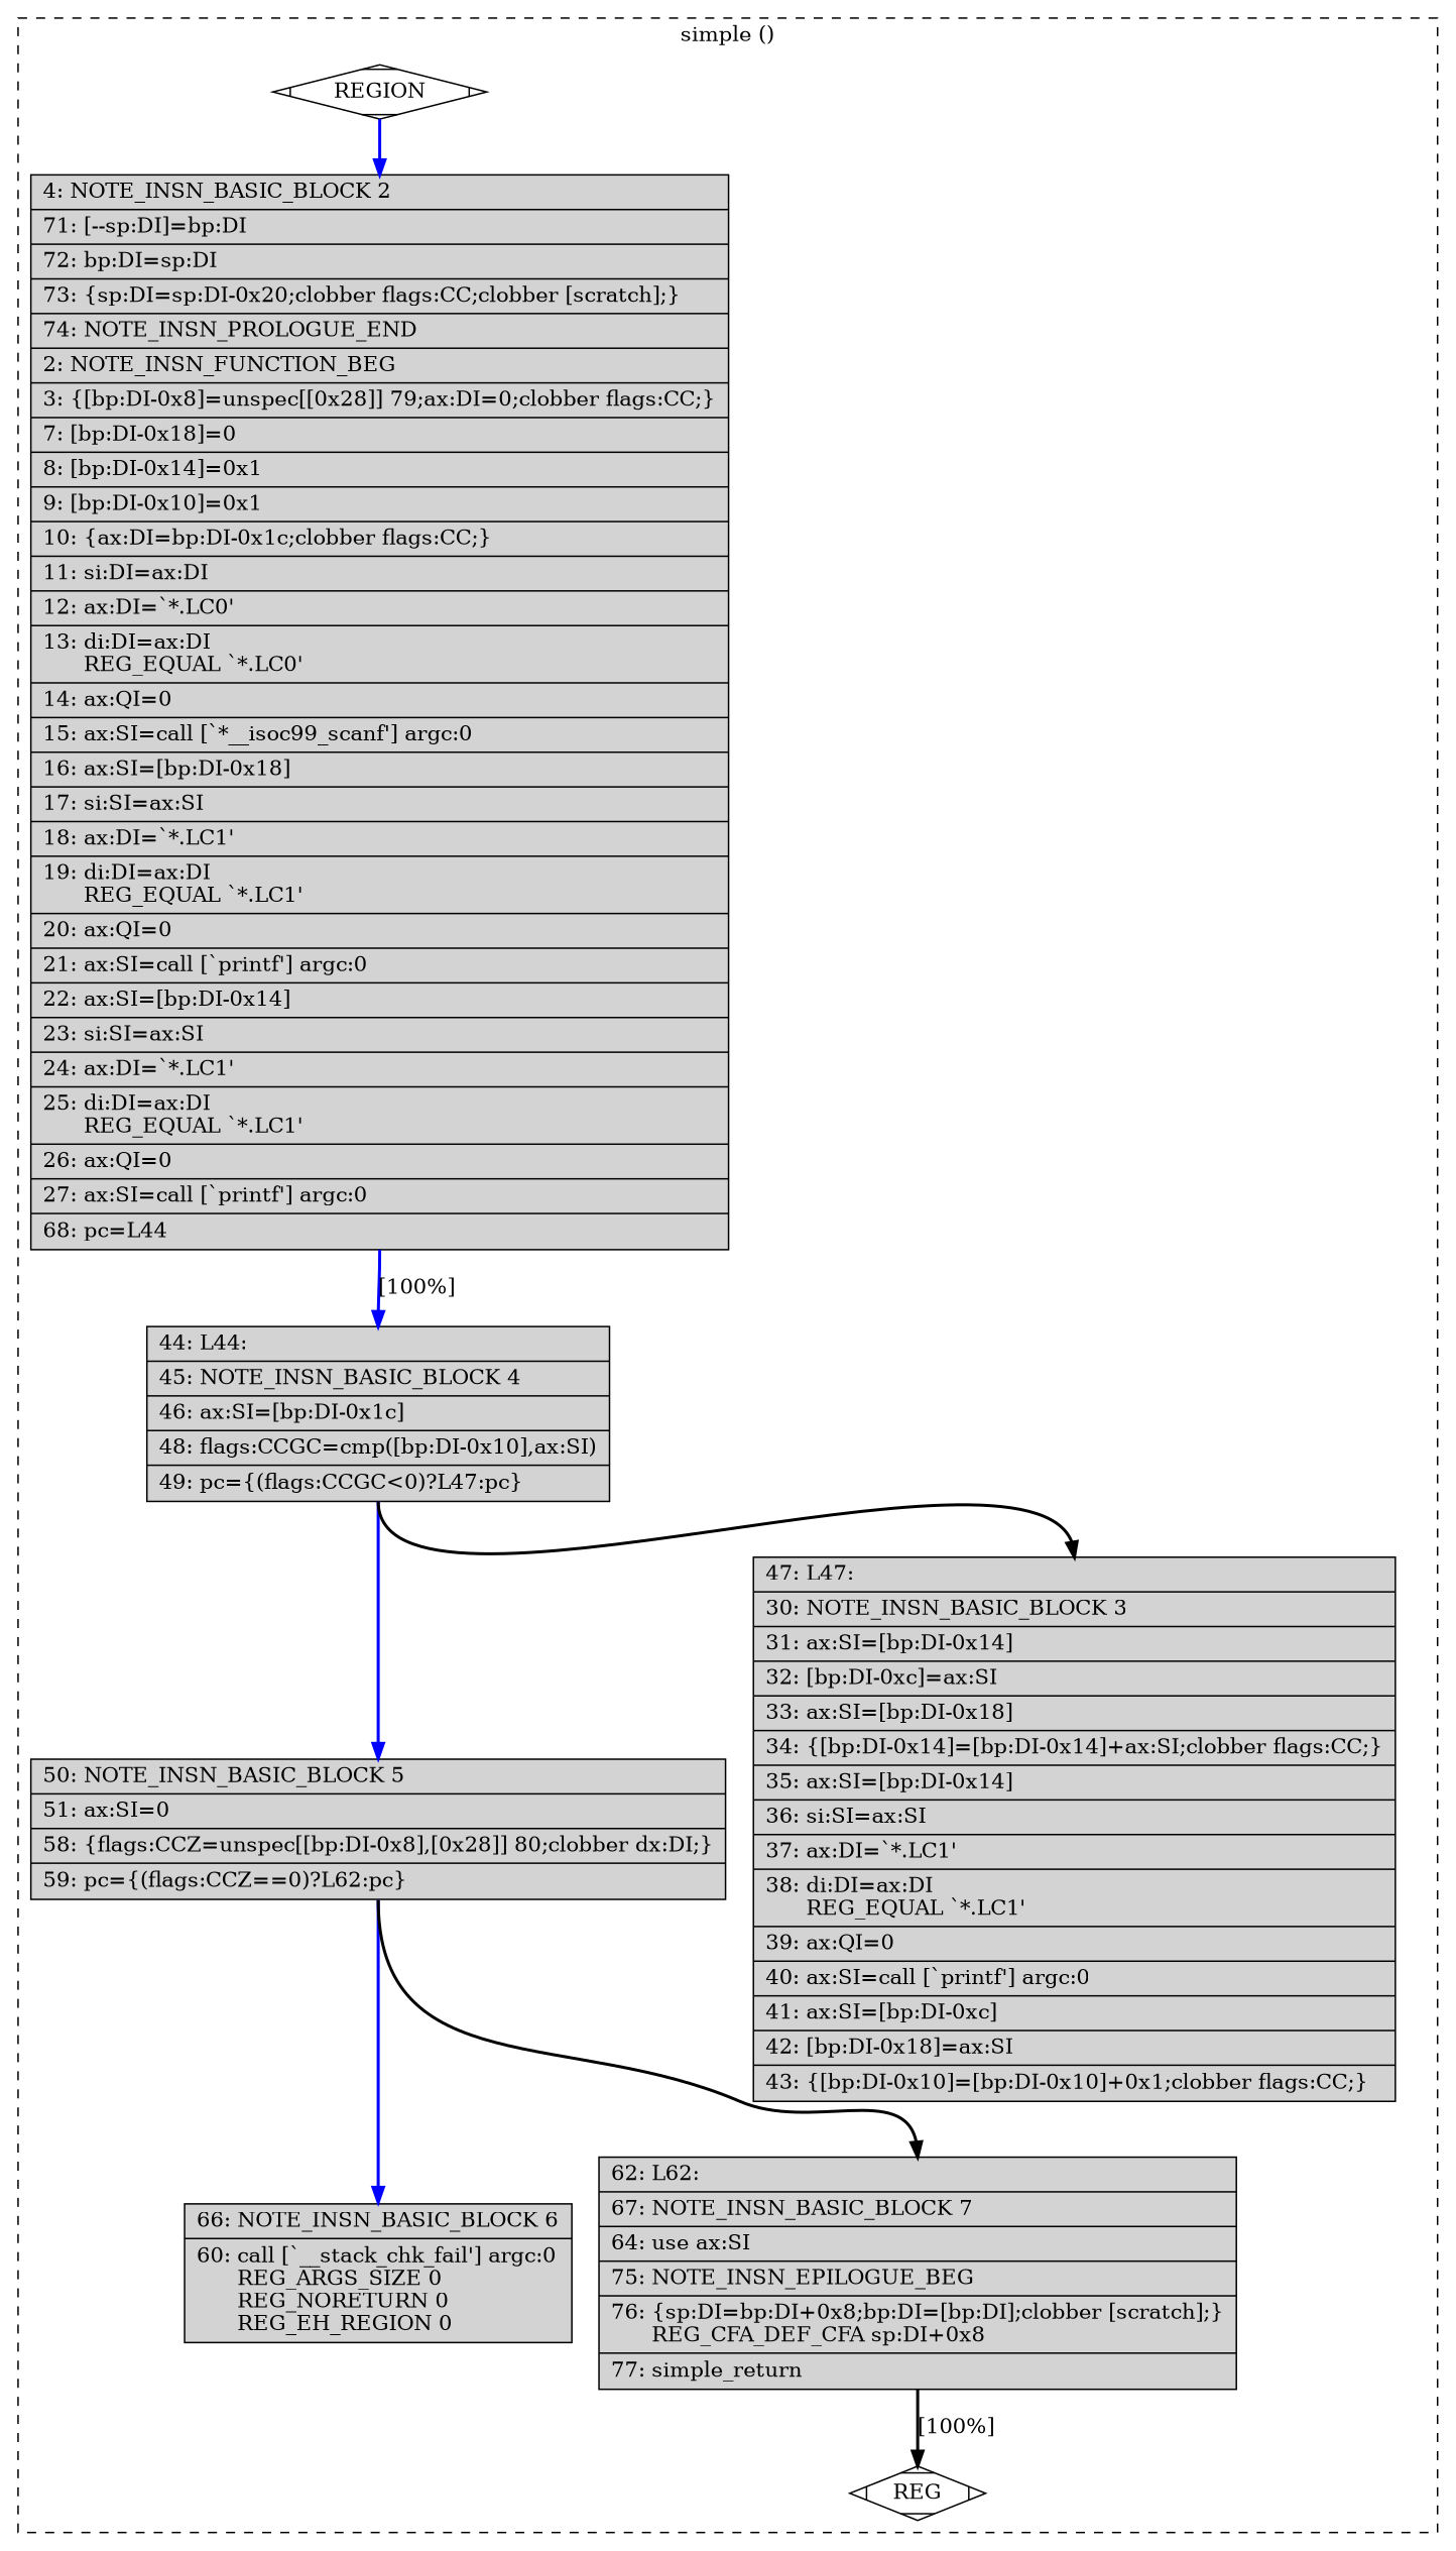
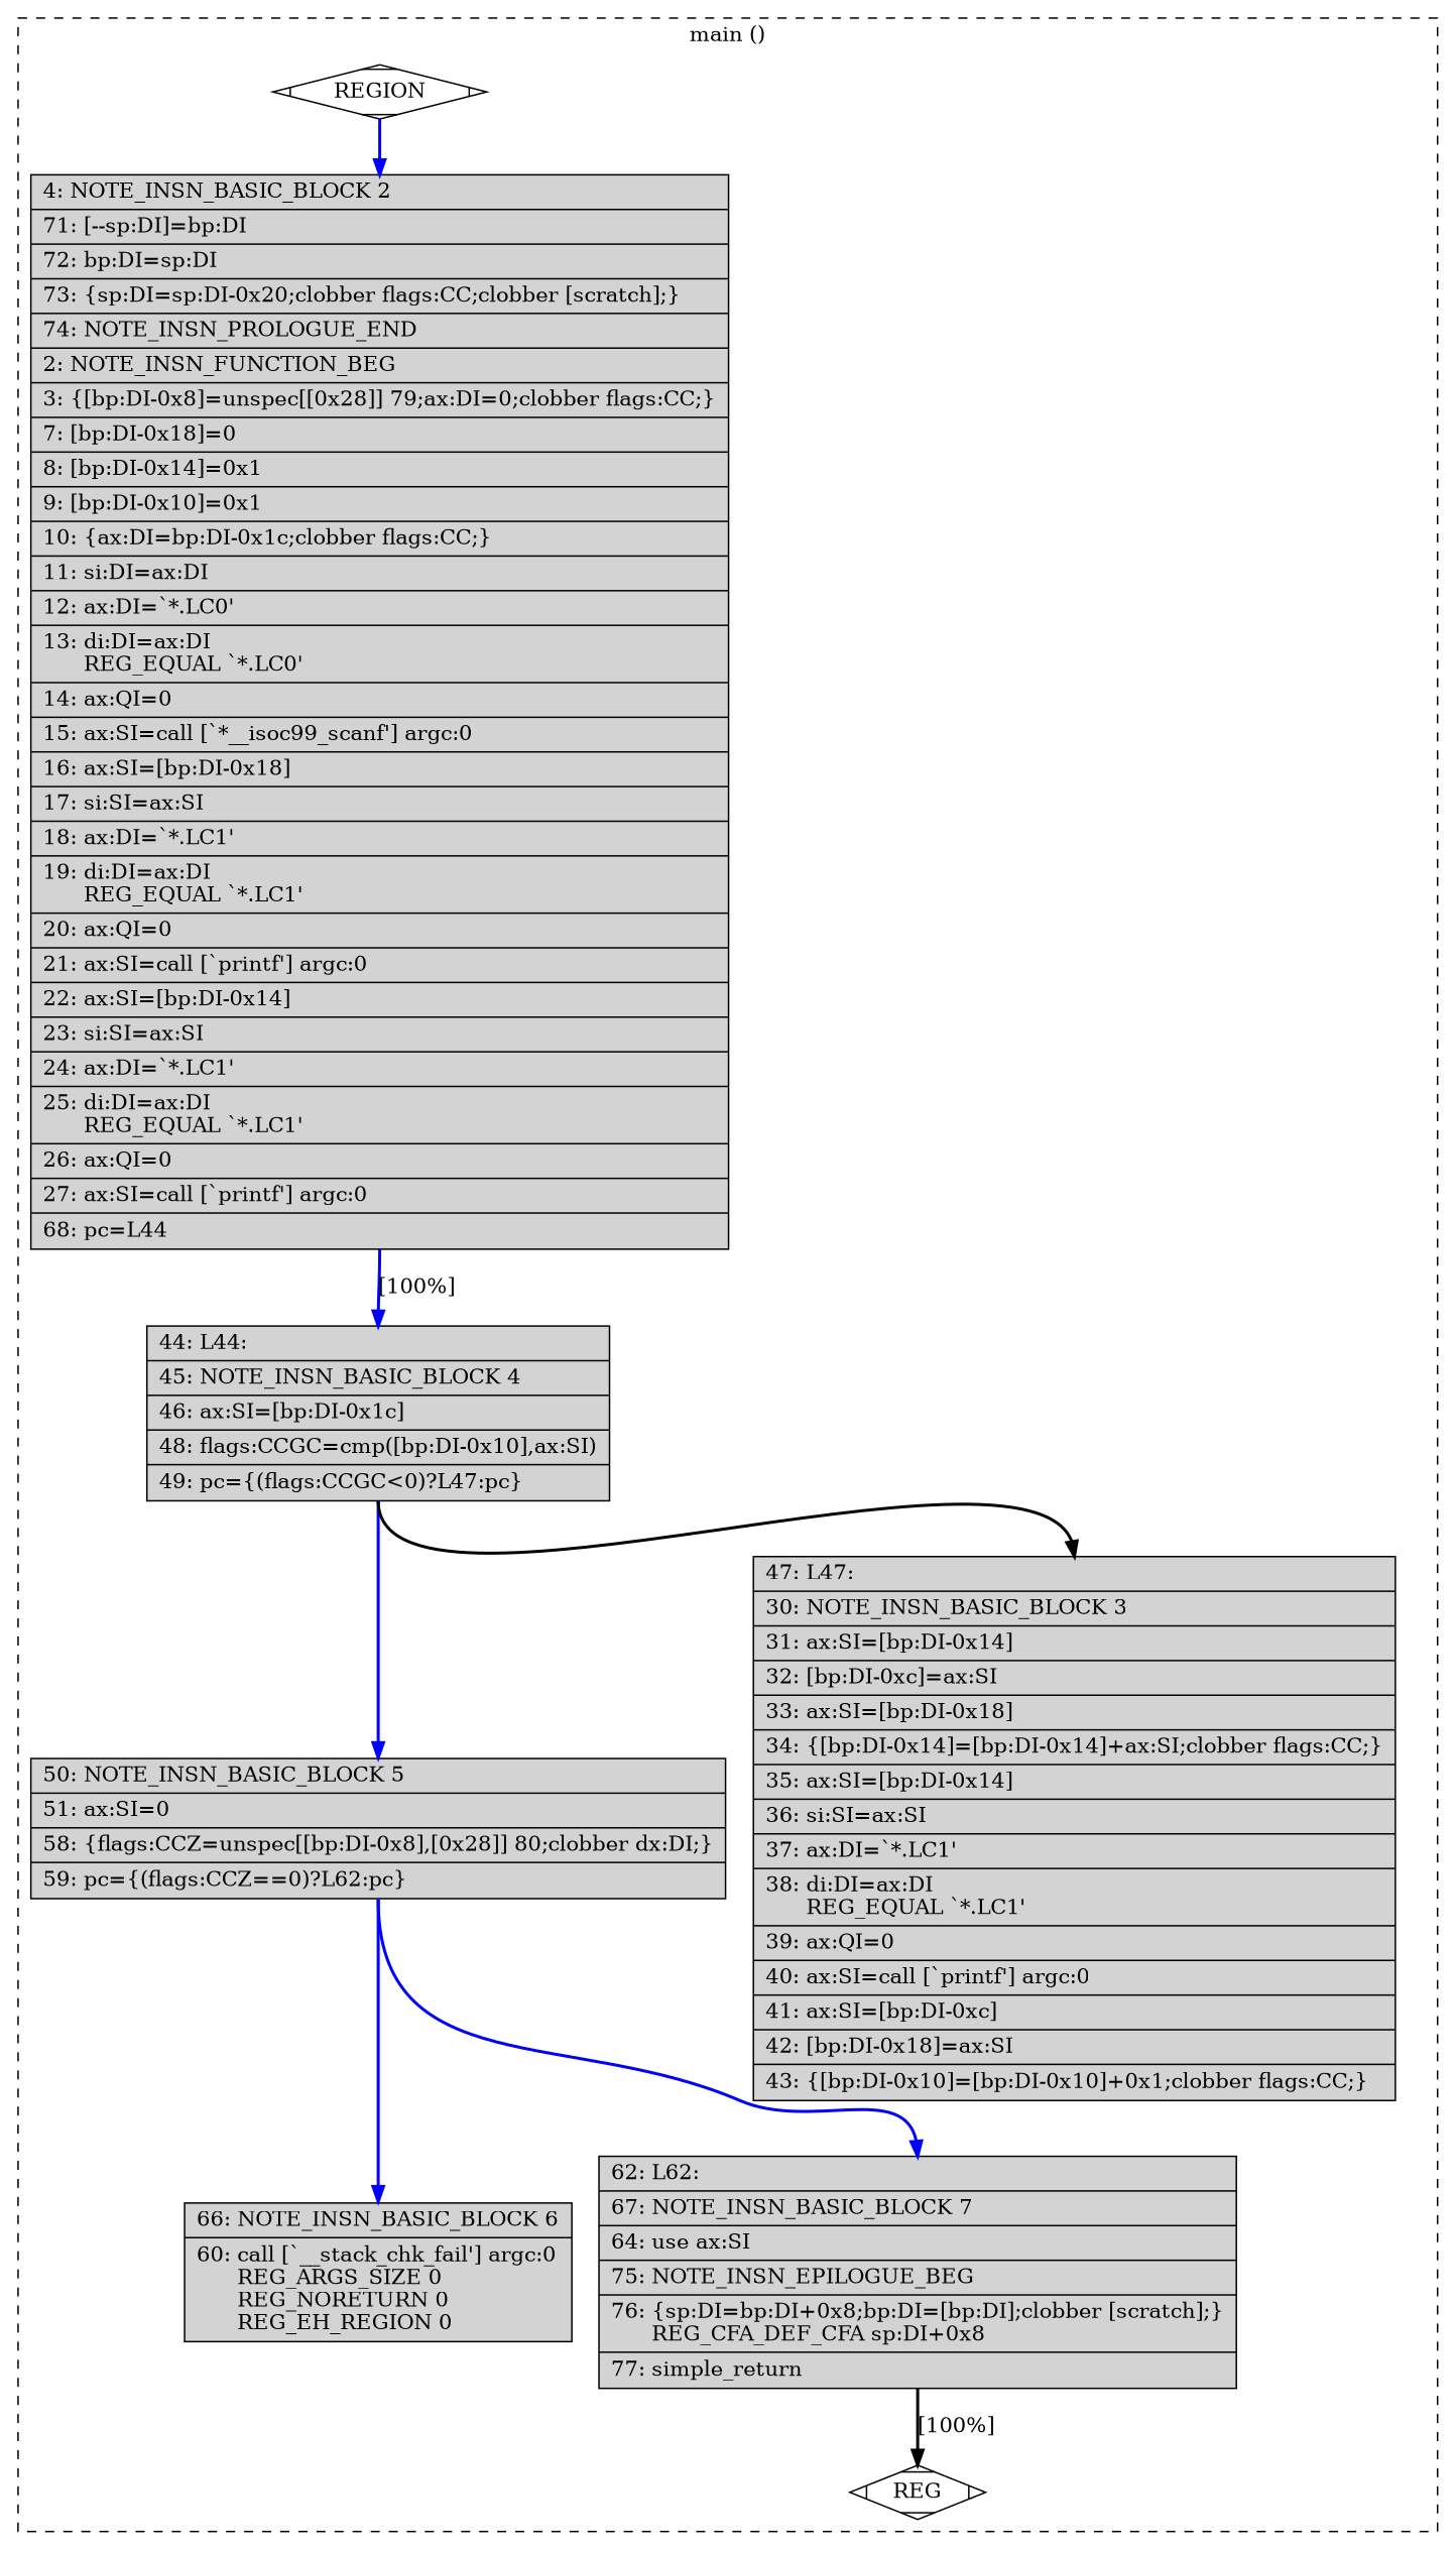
  digraph {
    node [fillcolor=lightgrey shape=record style=filled]
    edge [color=blue constraint=true headport=n style="solid,bold" tailport=s weight=10]
    n1 [fillcolor=white label=REGION shape=Mdiamond]
    n2 [label="{\ \ \ \ 4:\ NOTE_INSN_BASIC_BLOCK\ 2\l|\ \ \ 71:\ [--sp:DI]=bp:DI\l|\ \ \ 72:\ bp:DI=sp:DI\l|\ \ \ 73:\ \{sp:DI=sp:DI-0x20;clobber\ flags:CC;clobber\ [scratch];\}\l|\ \ \ 74:\ NOTE_INSN_PROLOGUE_END\l|\ \ \ \ 2:\ NOTE_INSN_FUNCTION_BEG\l|\ \ \ \ 3:\ \{[bp:DI-0x8]=unspec[[0x28]]\ 79;ax:DI=0;clobber\ flags:CC;\}\l|\ \ \ \ 7:\ [bp:DI-0x18]=0\l|\ \ \ \ 8:\ [bp:DI-0x14]=0x1\l|\ \ \ \ 9:\ [bp:DI-0x10]=0x1\l|\ \ \ 10:\ \{ax:DI=bp:DI-0x1c;clobber\ flags:CC;\}\l|\ \ \ 11:\ si:DI=ax:DI\l|\ \ \ 12:\ ax:DI=`*.LC0'\l|\ \ \ 13:\ di:DI=ax:DI\l\ \ \ \ \ \ REG_EQUAL\ `*.LC0'\l|\ \ \ 14:\ ax:QI=0\l|\ \ \ 15:\ ax:SI=call\ [`*__isoc99_scanf']\ argc:0\l|\ \ \ 16:\ ax:SI=[bp:DI-0x18]\l|\ \ \ 17:\ si:SI=ax:SI\l|\ \ \ 18:\ ax:DI=`*.LC1'\l|\ \ \ 19:\ di:DI=ax:DI\l\ \ \ \ \ \ REG_EQUAL\ `*.LC1'\l|\ \ \ 20:\ ax:QI=0\l|\ \ \ 21:\ ax:SI=call\ [`printf']\ argc:0\l|\ \ \ 22:\ ax:SI=[bp:DI-0x14]\l|\ \ \ 23:\ si:SI=ax:SI\l|\ \ \ 24:\ ax:DI=`*.LC1'\l|\ \ \ 25:\ di:DI=ax:DI\l\ \ \ \ \ \ REG_EQUAL\ `*.LC1'\l|\ \ \ 26:\ ax:QI=0\l|\ \ \ 27:\ ax:SI=call\ [`printf']\ argc:0\l|\ \ \ 68:\ pc=L44\l}"]
    n3 [fillcolor=white label=REG shape=Mdiamond]
    n4 [label="{\ \ \ 44:\ L44:\l|\ \ \ 45:\ NOTE_INSN_BASIC_BLOCK\ 4\l|\ \ \ 46:\ ax:SI=[bp:DI-0x1c]\l|\ \ \ 48:\ flags:CCGC=cmp([bp:DI-0x10],ax:SI)\l|\ \ \ 49:\ pc=\{(flags:CCGC\<0)?L47:pc\}\l}"]
    n5 [label="{\ \ \ 50:\ NOTE_INSN_BASIC_BLOCK\ 5\l|\ \ \ 51:\ ax:SI=0\l|\ \ \ 58:\ \{flags:CCZ=unspec[[bp:DI-0x8],[0x28]]\ 80;clobber\ dx:DI;\}\l|\ \ \ 59:\ pc=\{(flags:CCZ==0)?L62:pc\}\l}"]
    n6 [label="{\ \ \ 47:\ L47:\l|\ \ \ 30:\ NOTE_INSN_BASIC_BLOCK\ 3\l|\ \ \ 31:\ ax:SI=[bp:DI-0x14]\l|\ \ \ 32:\ [bp:DI-0xc]=ax:SI\l|\ \ \ 33:\ ax:SI=[bp:DI-0x18]\l|\ \ \ 34:\ \{[bp:DI-0x14]=[bp:DI-0x14]+ax:SI;clobber\ flags:CC;\}\l|\ \ \ 35:\ ax:SI=[bp:DI-0x14]\l|\ \ \ 36:\ si:SI=ax:SI\l|\ \ \ 37:\ ax:DI=`*.LC1'\l|\ \ \ 38:\ di:DI=ax:DI\l\ \ \ \ \ \ REG_EQUAL\ `*.LC1'\l|\ \ \ 39:\ ax:QI=0\l|\ \ \ 40:\ ax:SI=call\ [`printf']\ argc:0\l|\ \ \ 41:\ ax:SI=[bp:DI-0xc]\l|\ \ \ 42:\ [bp:DI-0x18]=ax:SI\l|\ \ \ 43:\ \{[bp:DI-0x10]=[bp:DI-0x10]+0x1;clobber\ flags:CC;\}\l}"]
    n7 [label="{\ \ \ 66:\ NOTE_INSN_BASIC_BLOCK\ 6\l|\ \ \ 60:\ call\ [`__stack_chk_fail']\ argc:0\l\ \ \ \ \ \ REG_ARGS_SIZE\ 0\l\ \ \ \ \ \ REG_NORETURN\ 0\l\ \ \ \ \ \ REG_EH_REGION\ 0\l}"]
    n8 [label="{\ \ \ 62:\ L62:\l|\ \ \ 67:\ NOTE_INSN_BASIC_BLOCK\ 7\l|\ \ \ 64:\ use\ ax:SI\l|\ \ \ 75:\ NOTE_INSN_EPILOGUE_BEG\l|\ \ \ 76:\ \{sp:DI=bp:DI+0x8;bp:DI=[bp:DI];clobber\ [scratch];\}\l\ \ \ \ \ \ REG_CFA_DEF_CFA\ sp:DI+0x8\l|\ \ \ 77:\ simple_return\l}"]
    subgraph cluster_1 {
      color=black
-     label="simple ()"
+     label="main ()"
      style=dashed
      n1
      n2
      n3
      n4
      n5
      n6
      n7
      n8
    }
    n1 -> n2 [weight=100]
    n1 -> n3 [style=invis color="" weight=""]
    n2 -> n4 [label="[100%]"]
    n4 -> n5 [weight=100]
    n4 -> n6 [color=black]
    n5 -> n7 [weight=100]
-   n5 -> n8 [color=black]
+   n5 -> n8
    n8 -> n3 [color=black label="[100%]"]
  }
